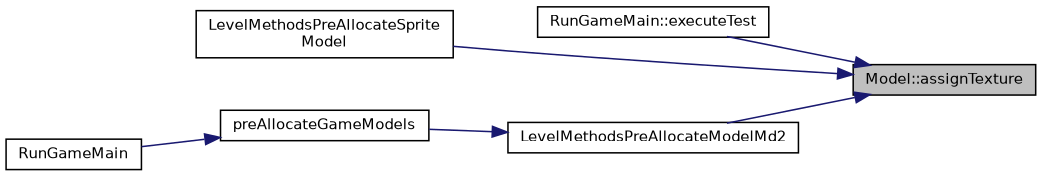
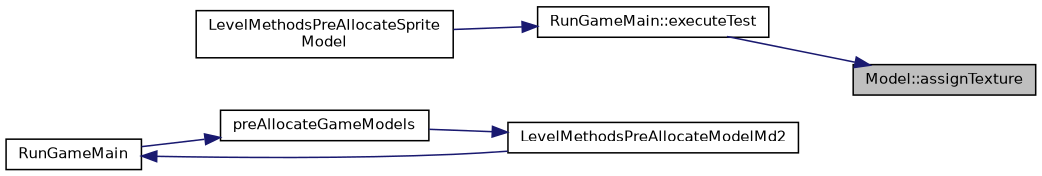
  digraph {
    rankdir=RL
    node [color=black fillcolor=white fontname=Helvetica fontsize=10 shape=record style=filled]
    edge [color=midnightblue dir=back fontname=Helvetica fontsize=10 labelfontname=Helvetica labelfontsize=10 style=solid]
    n1 [fillcolor=grey75 fontcolor=black height=0.2 label="Model::assignTexture" width=0.4]
    n2 [height=0.2 label="RunGameMain::executeTest" width=0.4]
    n3 [height=0.2 label=LevelMethodsPreAllocateModelMd2 width=0.4]
    n4 [height=0.2 label="LevelMethodsPreAllocateSprite\lModel" width=0.4]
    n5 [height=0.2 label=preAllocateGameModels width=0.4]
    n6 [height=0.2 label=RunGameMain width=0.4]
    n1 -> n2
-   n1 -> n3
-   n1 -> n4
+   n6 -> n3
+   n2 -> n4
    n3 -> n5
    n5 -> n6
  }
